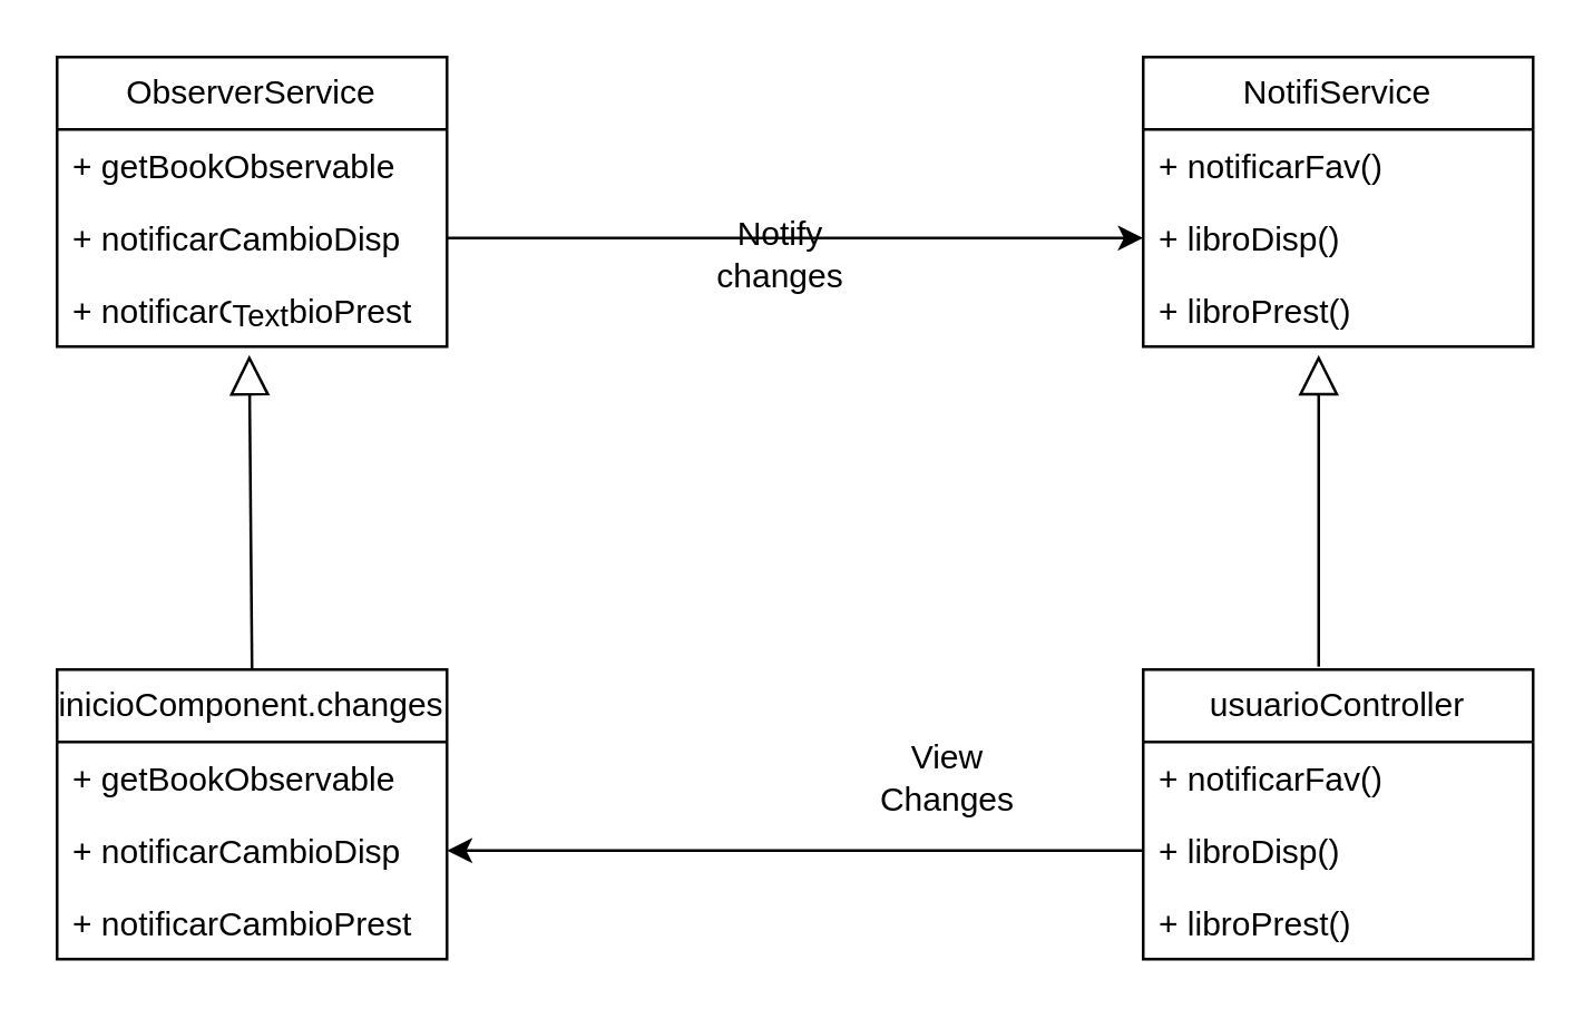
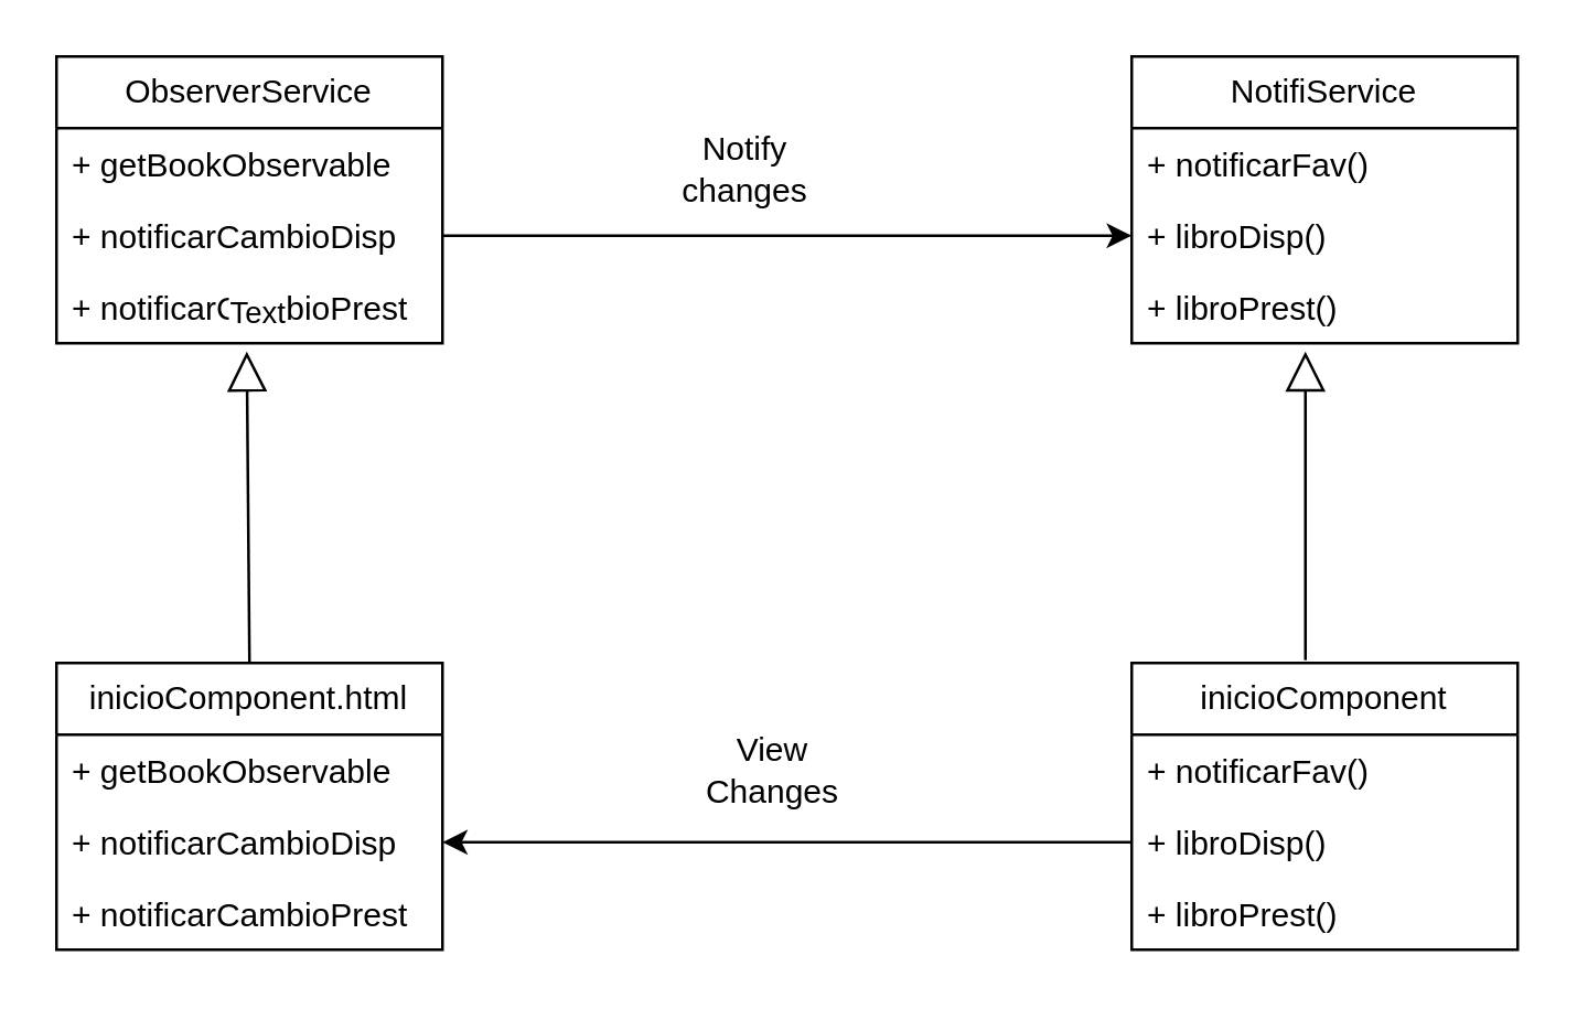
  <mxCell id="0" />
  <mxCell id="1" parent="0" />
  <mxCell id="2" value="ObserverService" style="swimlane;fontStyle=0;childLayout=stackLayout;horizontal=1;startSize=26;fillColor=none;horizontalStack=0;resizeParent=1;resizeParentMax=0;resizeLast=0;collapsible=1;marginBottom=0;whiteSpace=wrap;html=1;" vertex="1" parent="1"><mxGeometry x="20" y="20" width="140" height="104" as="geometry" /></mxCell>
  <mxCell id="3" value="+&amp;nbsp;getBookObservable" style="text;strokeColor=none;fillColor=none;align=left;verticalAlign=top;spacingLeft=4;spacingRight=4;overflow=hidden;rotatable=0;points=[[0,0.5],[1,0.5]];portConstraint=eastwest;whiteSpace=wrap;html=1;" vertex="1" parent="2"><mxGeometry y="26" width="140" height="26" as="geometry" /></mxCell>
  <mxCell id="4" value="+&amp;nbsp;notificarCambioDisp" style="text;strokeColor=none;fillColor=none;align=left;verticalAlign=top;spacingLeft=4;spacingRight=4;overflow=hidden;rotatable=0;points=[[0,0.5],[1,0.5]];portConstraint=eastwest;whiteSpace=wrap;html=1;" vertex="1" parent="2"><mxGeometry y="52" width="140" height="26" as="geometry" /></mxCell>
  <mxCell id="5" value="+&amp;nbsp;notificarCambioPrest&lt;span style=&quot;background-color: initial;&quot;&gt;&amp;nbsp;&amp;nbsp;&lt;/span&gt;" style="text;strokeColor=none;fillColor=none;align=left;verticalAlign=top;spacingLeft=4;spacingRight=4;overflow=hidden;rotatable=0;points=[[0,0.5],[1,0.5]];portConstraint=eastwest;whiteSpace=wrap;html=1;" vertex="1" parent="2"><mxGeometry y="78" width="140" height="26" as="geometry" /></mxCell>
  <mxCell id="6" value="NotifiService" style="swimlane;fontStyle=0;childLayout=stackLayout;horizontal=1;startSize=26;fillColor=none;horizontalStack=0;resizeParent=1;resizeParentMax=0;resizeLast=0;collapsible=1;marginBottom=0;whiteSpace=wrap;html=1;" vertex="1" parent="1"><mxGeometry x="410" y="20" width="140" height="104" as="geometry" /></mxCell>
  <mxCell id="7" value="+&amp;nbsp;notificarFav()" style="text;strokeColor=none;fillColor=none;align=left;verticalAlign=top;spacingLeft=4;spacingRight=4;overflow=hidden;rotatable=0;points=[[0,0.5],[1,0.5]];portConstraint=eastwest;whiteSpace=wrap;html=1;" vertex="1" parent="6"><mxGeometry y="26" width="140" height="26" as="geometry" /></mxCell>
  <mxCell id="8" value="+&amp;nbsp;libroDisp()" style="text;strokeColor=none;fillColor=none;align=left;verticalAlign=top;spacingLeft=4;spacingRight=4;overflow=hidden;rotatable=0;points=[[0,0.5],[1,0.5]];portConstraint=eastwest;whiteSpace=wrap;html=1;" vertex="1" parent="6"><mxGeometry y="52" width="140" height="26" as="geometry" /></mxCell>
  <mxCell id="9" value="+&amp;nbsp;libroPrest()" style="text;strokeColor=none;fillColor=none;align=left;verticalAlign=top;spacingLeft=4;spacingRight=4;overflow=hidden;rotatable=0;points=[[0,0.5],[1,0.5]];portConstraint=eastwest;whiteSpace=wrap;html=1;" vertex="1" parent="6"><mxGeometry y="78" width="140" height="26" as="geometry" /></mxCell>
- <mxCell id="10" value="inicioComponent.changes" style="swimlane;fontStyle=0;childLayout=stackLayout;horizontal=1;startSize=26;fillColor=none;horizontalStack=0;resizeParent=1;resizeParentMax=0;resizeLast=0;collapsible=1;marginBottom=0;whiteSpace=wrap;html=1;" vertex="1" parent="1"><mxGeometry x="20" y="240" width="140" height="104" as="geometry" /></mxCell>
+ <mxCell id="10" value="inicioComponent.html" style="swimlane;fontStyle=0;childLayout=stackLayout;horizontal=1;startSize=26;fillColor=none;horizontalStack=0;resizeParent=1;resizeParentMax=0;resizeLast=0;collapsible=1;marginBottom=0;whiteSpace=wrap;html=1;" vertex="1" parent="1"><mxGeometry x="20" y="240" width="140" height="104" as="geometry" /></mxCell>
  <mxCell id="11" value="+&amp;nbsp;getBookObservable" style="text;strokeColor=none;fillColor=none;align=left;verticalAlign=top;spacingLeft=4;spacingRight=4;overflow=hidden;rotatable=0;points=[[0,0.5],[1,0.5]];portConstraint=eastwest;whiteSpace=wrap;html=1;" vertex="1" parent="10"><mxGeometry y="26" width="140" height="26" as="geometry" /></mxCell>
  <mxCell id="12" value="+&amp;nbsp;notificarCambioDisp" style="text;strokeColor=none;fillColor=none;align=left;verticalAlign=top;spacingLeft=4;spacingRight=4;overflow=hidden;rotatable=0;points=[[0,0.5],[1,0.5]];portConstraint=eastwest;whiteSpace=wrap;html=1;" vertex="1" parent="10"><mxGeometry y="52" width="140" height="26" as="geometry" /></mxCell>
  <mxCell id="13" value="+&amp;nbsp;notificarCambioPrest&amp;nbsp;&amp;nbsp;" style="text;strokeColor=none;fillColor=none;align=left;verticalAlign=top;spacingLeft=4;spacingRight=4;overflow=hidden;rotatable=0;points=[[0,0.5],[1,0.5]];portConstraint=eastwest;whiteSpace=wrap;html=1;" vertex="1" parent="10"><mxGeometry y="78" width="140" height="26" as="geometry" /></mxCell>
- <mxCell id="14" value="usuarioController" style="swimlane;fontStyle=0;childLayout=stackLayout;horizontal=1;startSize=26;fillColor=none;horizontalStack=0;resizeParent=1;resizeParentMax=0;resizeLast=0;collapsible=1;marginBottom=0;whiteSpace=wrap;html=1;" vertex="1" parent="1"><mxGeometry x="410" y="240" width="140" height="104" as="geometry" /></mxCell>
+ <mxCell id="14" value="inicioComponent" style="swimlane;fontStyle=0;childLayout=stackLayout;horizontal=1;startSize=26;fillColor=none;horizontalStack=0;resizeParent=1;resizeParentMax=0;resizeLast=0;collapsible=1;marginBottom=0;whiteSpace=wrap;html=1;" vertex="1" parent="1"><mxGeometry x="410" y="240" width="140" height="104" as="geometry" /></mxCell>
  <mxCell id="15" value="+&amp;nbsp;notificarFav()" style="text;strokeColor=none;fillColor=none;align=left;verticalAlign=top;spacingLeft=4;spacingRight=4;overflow=hidden;rotatable=0;points=[[0,0.5],[1,0.5]];portConstraint=eastwest;whiteSpace=wrap;html=1;" vertex="1" parent="14"><mxGeometry y="26" width="140" height="26" as="geometry" /></mxCell>
  <mxCell id="16" value="+&amp;nbsp;libroDisp()" style="text;strokeColor=none;fillColor=none;align=left;verticalAlign=top;spacingLeft=4;spacingRight=4;overflow=hidden;rotatable=0;points=[[0,0.5],[1,0.5]];portConstraint=eastwest;whiteSpace=wrap;html=1;" vertex="1" parent="14"><mxGeometry y="52" width="140" height="26" as="geometry" /></mxCell>
  <mxCell id="17" value="+&amp;nbsp;libroPrest()" style="text;strokeColor=none;fillColor=none;align=left;verticalAlign=top;spacingLeft=4;spacingRight=4;overflow=hidden;rotatable=0;points=[[0,0.5],[1,0.5]];portConstraint=eastwest;whiteSpace=wrap;html=1;" vertex="1" parent="14"><mxGeometry y="78" width="140" height="26" as="geometry" /></mxCell>
  <mxCell id="18" style="edgeStyle=orthogonalEdgeStyle;rounded=0;orthogonalLoop=1;jettySize=auto;html=1;exitX=1;exitY=0.5;exitDx=0;exitDy=0;entryX=0;entryY=0.5;entryDx=0;entryDy=0;" edge="1" parent="1" source="4" target="8"><mxGeometry relative="1" as="geometry" /></mxCell>
  <mxCell id="19" style="edgeStyle=orthogonalEdgeStyle;rounded=0;orthogonalLoop=1;jettySize=auto;html=1;exitX=0;exitY=0.5;exitDx=0;exitDy=0;entryX=1;entryY=0.5;entryDx=0;entryDy=0;" edge="1" parent="1" source="16" target="12"><mxGeometry relative="1" as="geometry" /></mxCell>
  <mxCell id="20" value="" style="endArrow=block;endFill=0;endSize=12;html=1;rounded=0;exitX=0.5;exitY=0;exitDx=0;exitDy=0;entryX=0.493;entryY=1.115;entryDx=0;entryDy=0;entryPerimeter=0;" edge="1" parent="1" source="10" target="5"><mxGeometry width="160" relative="1" as="geometry"><mxPoint x="200" y="200" as="sourcePoint" /><mxPoint x="360" y="200" as="targetPoint" /></mxGeometry></mxCell>
  <mxCell id="21" value="Text" style="edgeLabel;html=1;align=center;verticalAlign=middle;resizable=0;points=[];" vertex="1" connectable="0" parent="20"><mxGeometry x="1" y="-14" relative="1" as="geometry"><mxPoint x="-11" y="-14" as="offset" /></mxGeometry></mxCell>
  <mxCell id="22" value="" style="endArrow=block;endFill=0;endSize=12;html=1;rounded=0;exitX=0.45;exitY=-0.01;exitDx=0;exitDy=0;entryX=0.45;entryY=1.115;entryDx=0;entryDy=0;entryPerimeter=0;exitPerimeter=0;" edge="1" parent="1" source="14" target="9"><mxGeometry width="160" relative="1" as="geometry"><mxPoint x="441" y="250" as="sourcePoint" /><mxPoint x="440" y="137" as="targetPoint" /></mxGeometry></mxCell>
- <mxCell id="23" value="Notify changes" style="text;html=1;strokeColor=none;fillColor=none;align=center;verticalAlign=middle;whiteSpace=wrap;rounded=0;" vertex="1" parent="1"><mxGeometry x="250" y="76" width="60" height="30" as="geometry" /></mxCell>
- <mxCell id="24" value="View Changes" style="text;html=1;strokeColor=none;fillColor=none;align=center;verticalAlign=middle;whiteSpace=wrap;rounded=0;" vertex="1" parent="1"><mxGeometry x="310" y="264" width="60" height="30" as="geometry" /></mxCell>
+ <mxCell id="23" value="Notify changes" style="text;html=1;strokeColor=none;fillColor=none;align=center;verticalAlign=middle;whiteSpace=wrap;rounded=0;" vertex="1" parent="1"><mxGeometry x="240" y="46" width="60" height="30" as="geometry" /></mxCell>
+ <mxCell id="24" value="View Changes" style="text;html=1;strokeColor=none;fillColor=none;align=center;verticalAlign=middle;whiteSpace=wrap;rounded=0;" vertex="1" parent="1"><mxGeometry x="250" y="264" width="60" height="30" as="geometry" /></mxCell>
